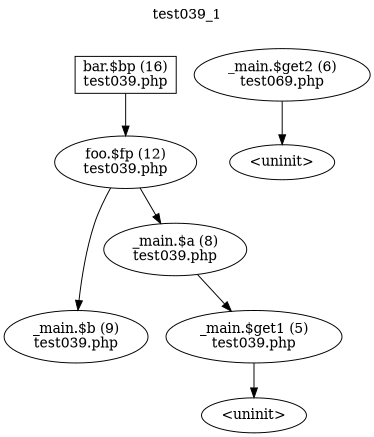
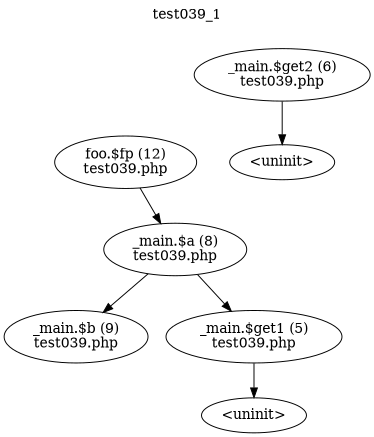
  digraph {
    label=test039_1
    labelloc=t
    node [shape=ellipse]
-   n1 [label="bar.$bp (16)\ntest039.php" shape=box]
    n2 [label="foo.$fp (12)\ntest039.php"]
    n3 [label="_main.$a (8)\ntest039.php"]
    n4 [label="_main.$b (9)\ntest039.php"]
    n5 [label="_main.$get1 (5)\ntest039.php"]
    n6 [label="<uninit>"]
-   n7 [label="_main.$get2 (6)\ntest069.php"]
+   n7 [label="_main.$get2 (6)\ntest039.php"]
    n8 [label="<uninit>"]
-   n1 -> n2
    n2 -> n3
-   n2 -> n4
+   n3 -> n4
    n3 -> n5
    n5 -> n6
    n7 -> n8
  }
